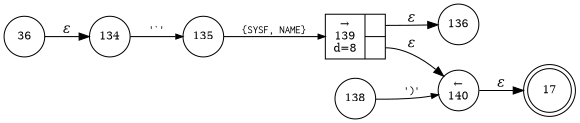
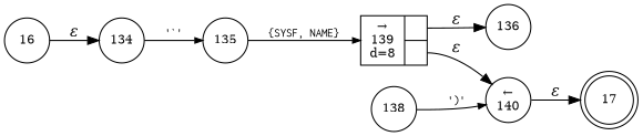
  digraph {
    rankdir=LR
    node [fixedsize=true fontsize=11 shape=circle peripheries=1]
    edge [fontname="Times-Italic"]
    n1 [label=17 shape=doublecircle width=.6 peripheries=""]
-   n2 [label=36 width=.55]
+   n2 [label=16 width=.55]
    n3 [label=134 width=.55]
    n4 [label=135 width=.55]
    n5 [fixedsize=false label="{&rarr;\n139\nd=8|{<p0>|<p1>}}" shape=record]
    n6 [label=136 width=.55]
    n7 [label="&larr;\n140" width=.55]
    n8 [label=138 width=.55]
    n2 -> n3 [label="&epsilon;"]
    n3 -> n4 [arrowhead=normal arrowsize=.7 fontname=Courier fontsize=11 label="'`'"]
    n4 -> n5 [arrowhead=normal arrowsize=.7 fontname=Courier fontsize=11 label="{SYSF, NAME}"]
    n5 -> n6 [label="&epsilon;" tailport=p0]
    n5 -> n7 [label="&epsilon;" tailport=p1]
    n7 -> n1 [label="&epsilon;"]
    n8 -> n7 [arrowhead=normal arrowsize=.7 fontname=Courier fontsize=11 label="')'"]
  }
